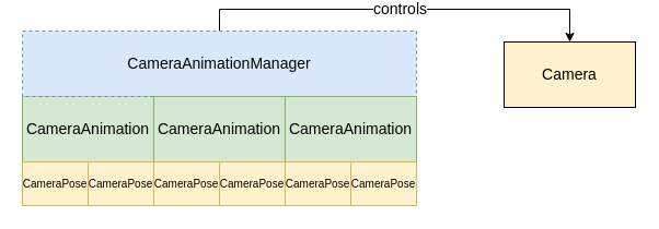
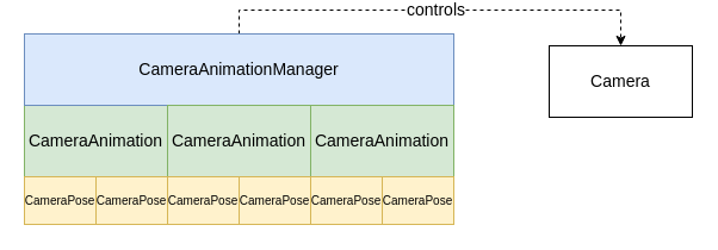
  <mxCell id="0" />
  <mxCell id="1" parent="0" />
  <mxCell id="2" value="&lt;font style=&quot;font-size: 14px;&quot;&gt;CameraAnimation&lt;/font&gt;" style="rounded=0;whiteSpace=wrap;html=1;fillColor=#d5e8d4;strokeColor=#82b366;" vertex="1" parent="1"><mxGeometry x="20" y="80" width="120" height="60" as="geometry" /></mxCell>
- <mxCell id="3" value="&lt;font style=&quot;font-size: 14px;&quot;&gt;controls&lt;/font&gt;" style="edgeStyle=orthogonalEdgeStyle;rounded=0;orthogonalLoop=1;jettySize=auto;html=1;exitX=0.5;exitY=0;exitDx=0;exitDy=0;entryX=0.5;entryY=0;entryDx=0;entryDy=0;" edge="1" parent="1" source="4" target="7"><mxGeometry relative="1" as="geometry" /></mxCell>
- <mxCell id="4" value="&lt;font style=&quot;font-size: 14px;&quot;&gt;CameraAnimationManager&lt;/font&gt;" style="rounded=0;whiteSpace=wrap;html=1;fillColor=#dae8fc;strokeColor=#6c8ebf;dashed=1;" vertex="1" parent="1"><mxGeometry x="20" y="20" width="360" height="60" as="geometry" /></mxCell>
+ <mxCell id="3" value="&lt;font style=&quot;font-size: 14px;&quot;&gt;controls&lt;/font&gt;" style="edgeStyle=orthogonalEdgeStyle;rounded=0;orthogonalLoop=1;jettySize=auto;html=1;exitX=0.5;exitY=0;exitDx=0;exitDy=0;entryX=0.5;entryY=0;entryDx=0;entryDy=0;dashed=1;" edge="1" parent="1" source="4" target="7"><mxGeometry relative="1" as="geometry" /></mxCell>
+ <mxCell id="4" value="&lt;font style=&quot;font-size: 14px;&quot;&gt;CameraAnimationManager&lt;/font&gt;" style="rounded=0;whiteSpace=wrap;html=1;fillColor=#dae8fc;strokeColor=#6c8ebf;" vertex="1" parent="1"><mxGeometry x="20" y="20" width="360" height="60" as="geometry" /></mxCell>
  <mxCell id="5" value="&lt;font style=&quot;font-size: 14px;&quot;&gt;CameraAnimation&lt;/font&gt;" style="rounded=0;whiteSpace=wrap;html=1;fillColor=#d5e8d4;strokeColor=#82b366;" vertex="1" parent="1"><mxGeometry x="140" y="80" width="120" height="60" as="geometry" /></mxCell>
  <mxCell id="6" value="&lt;font style=&quot;font-size: 14px;&quot;&gt;CameraAnimation&lt;/font&gt;" style="rounded=0;whiteSpace=wrap;html=1;fillColor=#d5e8d4;strokeColor=#82b366;" vertex="1" parent="1"><mxGeometry x="260" y="80" width="120" height="60" as="geometry" /></mxCell>
- <mxCell id="7" value="&lt;font style=&quot;font-size: 14px;&quot;&gt;Camera&lt;/font&gt;" style="rounded=0;whiteSpace=wrap;html=1;fillColor=#fff2cc;" vertex="1" parent="1"><mxGeometry x="460" y="30" width="120" height="60" as="geometry" /></mxCell>
+ <mxCell id="7" value="&lt;font style=&quot;font-size: 14px;&quot;&gt;Camera&lt;/font&gt;" style="rounded=0;whiteSpace=wrap;html=1;" vertex="1" parent="1"><mxGeometry x="460" y="30" width="120" height="60" as="geometry" /></mxCell>
  <mxCell id="8" value="&lt;font style=&quot;font-size: 10px;&quot;&gt;CameraPose&lt;/font&gt;" style="rounded=0;whiteSpace=wrap;html=1;fillColor=#fff2cc;strokeColor=#d6b656;" vertex="1" parent="1"><mxGeometry x="20" y="140" width="60" height="40" as="geometry" /></mxCell>
  <mxCell id="9" value="&lt;font style=&quot;font-size: 10px;&quot;&gt;CameraPose&lt;/font&gt;" style="rounded=0;whiteSpace=wrap;html=1;fillColor=#fff2cc;strokeColor=#d6b656;" vertex="1" parent="1"><mxGeometry x="80" y="140" width="60" height="40" as="geometry" /></mxCell>
  <mxCell id="10" value="&lt;font style=&quot;font-size: 10px;&quot;&gt;CameraPose&lt;/font&gt;" style="rounded=0;whiteSpace=wrap;html=1;fillColor=#fff2cc;strokeColor=#d6b656;" vertex="1" parent="1"><mxGeometry x="140" y="140" width="60" height="40" as="geometry" /></mxCell>
  <mxCell id="11" value="&lt;font style=&quot;font-size: 10px;&quot;&gt;CameraPose&lt;/font&gt;" style="rounded=0;whiteSpace=wrap;html=1;fillColor=#fff2cc;strokeColor=#d6b656;" vertex="1" parent="1"><mxGeometry x="200" y="140" width="60" height="40" as="geometry" /></mxCell>
  <mxCell id="12" value="&lt;font style=&quot;font-size: 10px;&quot;&gt;CameraPose&lt;/font&gt;" style="rounded=0;whiteSpace=wrap;html=1;fillColor=#fff2cc;strokeColor=#d6b656;" vertex="1" parent="1"><mxGeometry x="260" y="140" width="60" height="40" as="geometry" /></mxCell>
  <mxCell id="13" value="&lt;font style=&quot;font-size: 10px;&quot;&gt;CameraPose&lt;/font&gt;" style="rounded=0;whiteSpace=wrap;html=1;fillColor=#fff2cc;strokeColor=#d6b656;" vertex="1" parent="1"><mxGeometry x="320" y="140" width="60" height="40" as="geometry" /></mxCell>
